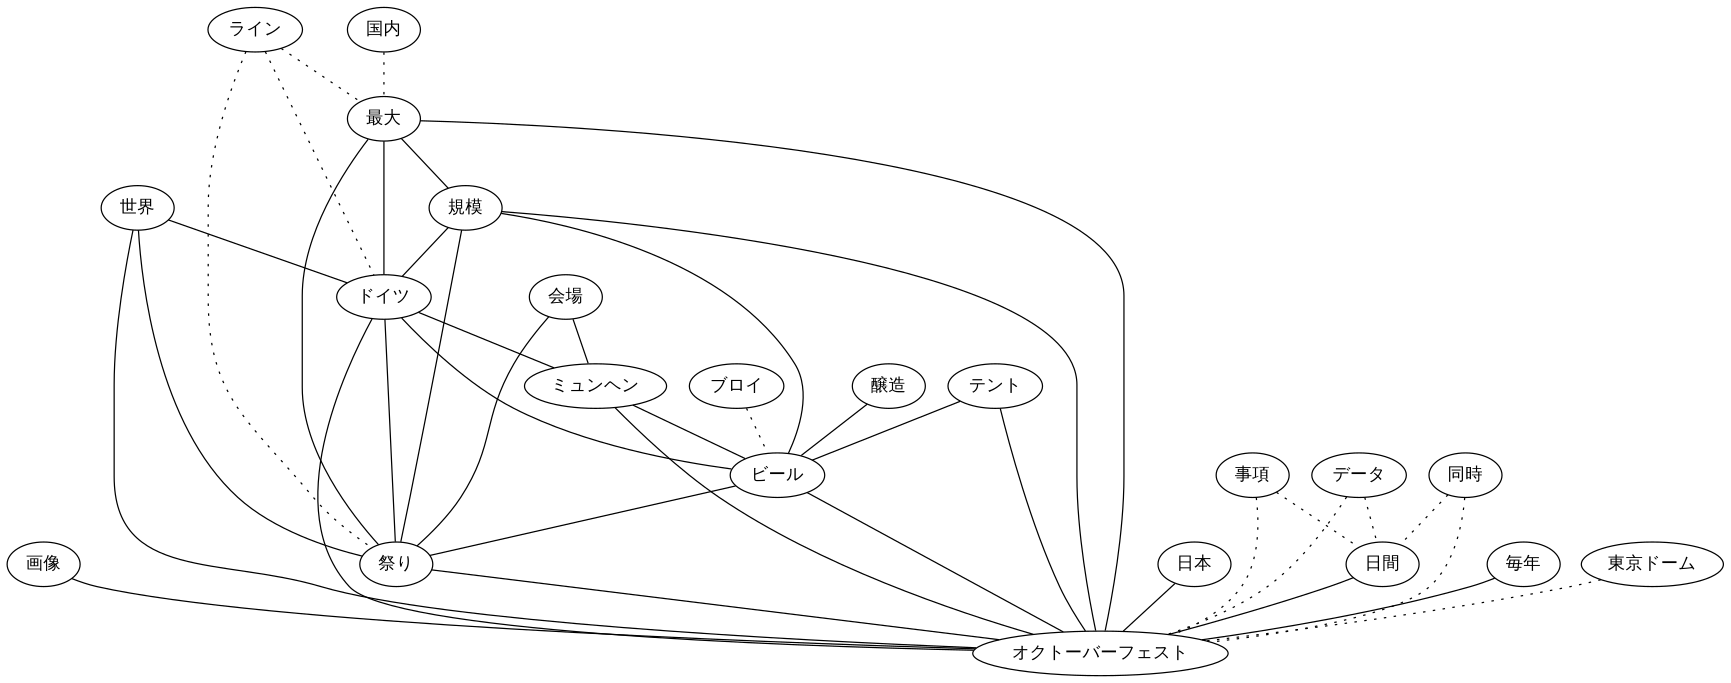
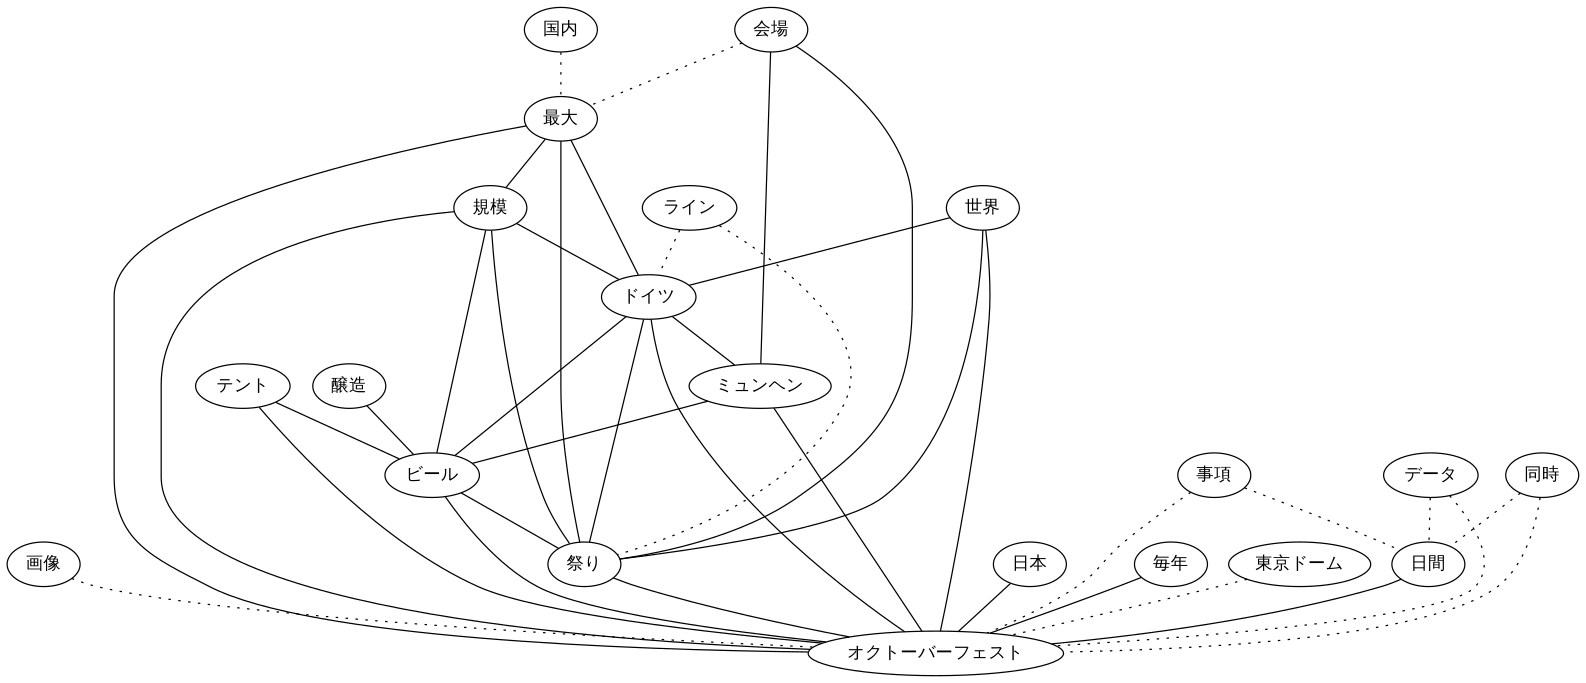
  graph {
    fontname="DejaVu Sans"
    node [fontname="DejaVu Sans"]
    edge [fontname="DejaVu Sans"]
    "画像"
    "オクトーバーフェスト"
    "規模"
    "ドイツ"
    "ビール"
    "祭り"
    "ミュンヘン"
    "テント"
    "会場"
    "世界"
    "最大"
    "醸造"
    "日本"
    "日間"
    "毎年"
    "東京ドーム"
    "事項"
-   "ブロイ"
    "ライン"
    "国内"
    "データ"
    "同時"
-   "画像" -- "オクトーバーフェスト"
+   "画像" -- "オクトーバーフェスト" [style=dotted]
    "規模" -- "オクトーバーフェスト"
    "規模" -- "ドイツ"
    "規模" -- "ビール"
    "規模" -- "祭り"
    "ドイツ" -- "オクトーバーフェスト"
    "ドイツ" -- "ビール"
    "ドイツ" -- "祭り"
    "ドイツ" -- "ミュンヘン"
    "ビール" -- "オクトーバーフェスト"
    "ビール" -- "祭り"
    "祭り" -- "オクトーバーフェスト"
    "ミュンヘン" -- "オクトーバーフェスト"
    "ミュンヘン" -- "ビール"
    "テント" -- "オクトーバーフェスト"
    "テント" -- "ビール"
    "会場" -- "祭り"
    "会場" -- "ミュンヘン"
    "世界" -- "オクトーバーフェスト"
    "世界" -- "ドイツ"
    "世界" -- "祭り"
    "最大" -- "オクトーバーフェスト"
    "最大" -- "規模"
    "最大" -- "ドイツ"
    "最大" -- "祭り"
    "醸造" -- "ビール"
    "日本" -- "オクトーバーフェスト"
    "日間" -- "オクトーバーフェスト"
    "毎年" -- "オクトーバーフェスト"
    "東京ドーム" -- "オクトーバーフェスト" [style=dotted]
    "事項" -- "オクトーバーフェスト" [style=dotted]
    "事項" -- "日間" [style=dotted]
-   "ブロイ" -- "ビール" [style=dotted]
    "ライン" -- "ドイツ" [style=dotted]
    "ライン" -- "祭り" [style=dotted]
-   "ライン" -- "最大" [style=dotted]
+   "会場" -- "最大" [style=dotted]
    "国内" -- "最大" [style=dotted]
    "データ" -- "オクトーバーフェスト" [style=dotted]
    "データ" -- "日間" [style=dotted]
    "同時" -- "オクトーバーフェスト" [style=dotted]
    "同時" -- "日間" [style=dotted]
  }
